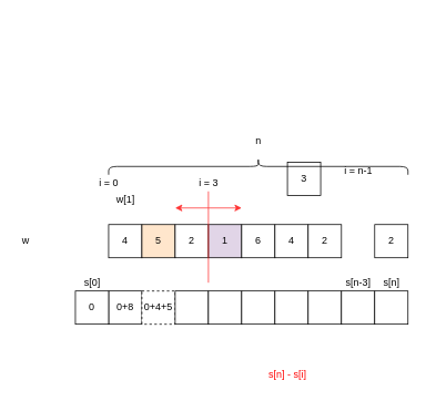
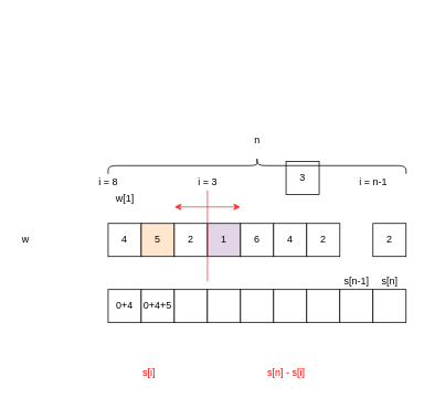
  <mxCell id="0" />
  <mxCell id="1" parent="0" />
  <mxCell id="2" value="4" style="whiteSpace=wrap;html=1;aspect=fixed;" parent="1" vertex="1"><mxGeometry x="130" y="270" width="40" height="40" as="geometry" /></mxCell>
  <mxCell id="3" value="5" style="whiteSpace=wrap;html=1;aspect=fixed;fillColor=#ffe6cc;" parent="1" vertex="1"><mxGeometry x="170" y="270" width="40" height="40" as="geometry" /></mxCell>
  <mxCell id="4" value="2" style="whiteSpace=wrap;html=1;aspect=fixed;" parent="1" vertex="1"><mxGeometry x="210" y="270" width="40" height="40" as="geometry" /></mxCell>
  <mxCell id="5" value="1" style="whiteSpace=wrap;html=1;aspect=fixed;fillColor=#e1d5e7;" parent="1" vertex="1"><mxGeometry x="250" y="270" width="40" height="40" as="geometry" /></mxCell>
  <mxCell id="6" value="6" style="whiteSpace=wrap;html=1;aspect=fixed;" parent="1" vertex="1"><mxGeometry x="290" y="270" width="40" height="40" as="geometry" /></mxCell>
  <mxCell id="7" value="4" style="whiteSpace=wrap;html=1;aspect=fixed;" parent="1" vertex="1"><mxGeometry x="330" y="270" width="40" height="40" as="geometry" /></mxCell>
  <mxCell id="8" value="2" style="whiteSpace=wrap;html=1;aspect=fixed;" parent="1" vertex="1"><mxGeometry x="370" y="270" width="40" height="40" as="geometry" /></mxCell>
  <mxCell id="9" value="3" style="whiteSpace=wrap;html=1;aspect=fixed;" parent="1" vertex="1"><mxGeometry x="345" y="195" width="40" height="40" as="geometry" /></mxCell>
  <mxCell id="10" value="2" style="whiteSpace=wrap;html=1;aspect=fixed;" parent="1" vertex="1"><mxGeometry x="450" y="270" width="40" height="40" as="geometry" /></mxCell>
- <mxCell id="11" value="0+8" style="whiteSpace=wrap;html=1;aspect=fixed;" parent="1" vertex="1"><mxGeometry x="130" y="350" width="40" height="40" as="geometry" /></mxCell>
- <mxCell id="12" value="0+4+5" style="whiteSpace=wrap;html=1;aspect=fixed;dashed=1;" parent="1" vertex="1"><mxGeometry x="170" y="350" width="40" height="40" as="geometry" /></mxCell>
+ <mxCell id="11" value="0+4" style="whiteSpace=wrap;html=1;aspect=fixed;" parent="1" vertex="1"><mxGeometry x="130" y="350" width="40" height="40" as="geometry" /></mxCell>
+ <mxCell id="12" value="0+4+5" style="whiteSpace=wrap;html=1;aspect=fixed;" parent="1" vertex="1"><mxGeometry x="170" y="350" width="40" height="40" as="geometry" /></mxCell>
  <mxCell id="13" value="" style="whiteSpace=wrap;html=1;aspect=fixed;" parent="1" vertex="1"><mxGeometry x="210" y="350" width="40" height="40" as="geometry" /></mxCell>
  <mxCell id="14" value="" style="whiteSpace=wrap;html=1;aspect=fixed;" parent="1" vertex="1"><mxGeometry x="250" y="350" width="40" height="40" as="geometry" /></mxCell>
  <mxCell id="15" value="" style="whiteSpace=wrap;html=1;aspect=fixed;" parent="1" vertex="1"><mxGeometry x="290" y="350" width="40" height="40" as="geometry" /></mxCell>
  <mxCell id="16" value="" style="whiteSpace=wrap;html=1;aspect=fixed;" parent="1" vertex="1"><mxGeometry x="330" y="350" width="40" height="40" as="geometry" /></mxCell>
  <mxCell id="17" value="" style="whiteSpace=wrap;html=1;aspect=fixed;" parent="1" vertex="1"><mxGeometry x="370" y="350" width="40" height="40" as="geometry" /></mxCell>
  <mxCell id="18" value="" style="whiteSpace=wrap;html=1;aspect=fixed;" parent="1" vertex="1"><mxGeometry x="410" y="350" width="40" height="40" as="geometry" /></mxCell>
- <mxCell id="19" value="0" style="whiteSpace=wrap;html=1;aspect=fixed;" parent="1" vertex="1"><mxGeometry x="90" y="350" width="40" height="40" as="geometry" /></mxCell>
  <mxCell id="20" value="w" style="text;html=1;align=center;verticalAlign=middle;resizable=0;points=[];autosize=1;" parent="1" vertex="1"><mxGeometry x="20" y="280" width="20" height="20" as="geometry" /></mxCell>
  <mxCell id="21" value="" style="endArrow=none;html=1;strokeColor=#FF3333;" edge="1" parent="1"><mxGeometry width="50" height="50" relative="1" as="geometry"><mxPoint x="250" y="340" as="sourcePoint" /><mxPoint x="250" y="230" as="targetPoint" /></mxGeometry></mxCell>
  <mxCell id="22" value="" style="endArrow=classic;startArrow=classic;html=1;strokeColor=#FF3333;" edge="1" parent="1"><mxGeometry width="50" height="50" relative="1" as="geometry"><mxPoint x="210" y="250" as="sourcePoint" /><mxPoint x="290" y="250" as="targetPoint" /></mxGeometry></mxCell>
  <mxCell id="23" value="" style="shape=curlyBracket;whiteSpace=wrap;html=1;rounded=1;rotation=90;" vertex="1" parent="1"><mxGeometry x="300" y="20" width="20" height="360" as="geometry" /></mxCell>
  <mxCell id="24" value="n" style="text;html=1;align=center;verticalAlign=middle;resizable=0;points=[];autosize=1;" vertex="1" parent="1"><mxGeometry x="300" y="160" width="20" height="20" as="geometry" /></mxCell>
  <mxCell id="25" value="w[1]" style="text;html=1;align=center;verticalAlign=middle;resizable=0;points=[];autosize=1;" vertex="1" parent="1"><mxGeometry x="130" y="230" width="40" height="20" as="geometry" /></mxCell>
  <mxCell id="26" value="" style="whiteSpace=wrap;html=1;aspect=fixed;" vertex="1" parent="1"><mxGeometry x="450" y="350" width="40" height="40" as="geometry" /></mxCell>
  <mxCell id="27" value="s[n]" style="text;html=1;align=center;verticalAlign=middle;resizable=0;points=[];autosize=1;" vertex="1" parent="1"><mxGeometry x="455" y="330" width="30" height="20" as="geometry" /></mxCell>
- <mxCell id="28" value="s[n-3]" style="text;html=1;align=center;verticalAlign=middle;resizable=0;points=[];autosize=1;" vertex="1" parent="1"><mxGeometry x="405" y="330" width="50" height="20" as="geometry" /></mxCell>
- <mxCell id="29" value="s[0]" style="text;html=1;align=center;verticalAlign=middle;resizable=0;points=[];autosize=1;" vertex="1" parent="1"><mxGeometry x="95" y="330" width="30" height="20" as="geometry" /></mxCell>
+ <mxCell id="28" value="s[n-1]" style="text;html=1;align=center;verticalAlign=middle;resizable=0;points=[];autosize=1;" vertex="1" parent="1"><mxGeometry x="405" y="330" width="50" height="20" as="geometry" /></mxCell>
+ <mxCell id="30" value="&lt;font color=&quot;#ff0000&quot;&gt;s[i]&lt;/font&gt;" style="text;html=1;align=center;verticalAlign=middle;resizable=0;points=[];autosize=1;" vertex="1" parent="1"><mxGeometry x="164" y="441" width="30" height="20" as="geometry" /></mxCell>
  <mxCell id="31" value="i = 3" style="text;html=1;align=center;verticalAlign=middle;resizable=0;points=[];autosize=1;" vertex="1" parent="1"><mxGeometry x="230" y="210" width="40" height="20" as="geometry" /></mxCell>
- <mxCell id="32" value="i = 0" style="text;html=1;align=center;verticalAlign=middle;resizable=0;points=[];autosize=1;" vertex="1" parent="1"><mxGeometry x="110" y="210" width="40" height="20" as="geometry" /></mxCell>
- <mxCell id="33" value="i = n-1" style="text;html=1;align=center;verticalAlign=middle;resizable=0;points=[];autosize=1;" vertex="1" parent="1"><mxGeometry x="405" y="195" width="50" height="20" as="geometry" /></mxCell>
+ <mxCell id="32" value="i = 8" style="text;html=1;align=center;verticalAlign=middle;resizable=0;points=[];autosize=1;" vertex="1" parent="1"><mxGeometry x="110" y="210" width="40" height="20" as="geometry" /></mxCell>
+ <mxCell id="33" value="i = n-1" style="text;html=1;align=center;verticalAlign=middle;resizable=0;points=[];autosize=1;" vertex="1" parent="1"><mxGeometry x="425" y="210" width="50" height="20" as="geometry" /></mxCell>
  <mxCell id="34" value="&lt;font color=&quot;#ff0000&quot;&gt;s[n] - s[i]&lt;/font&gt;" style="text;html=1;align=center;verticalAlign=middle;resizable=0;points=[];autosize=1;" vertex="1" parent="1"><mxGeometry x="315" y="441" width="60" height="20" as="geometry" /></mxCell>
